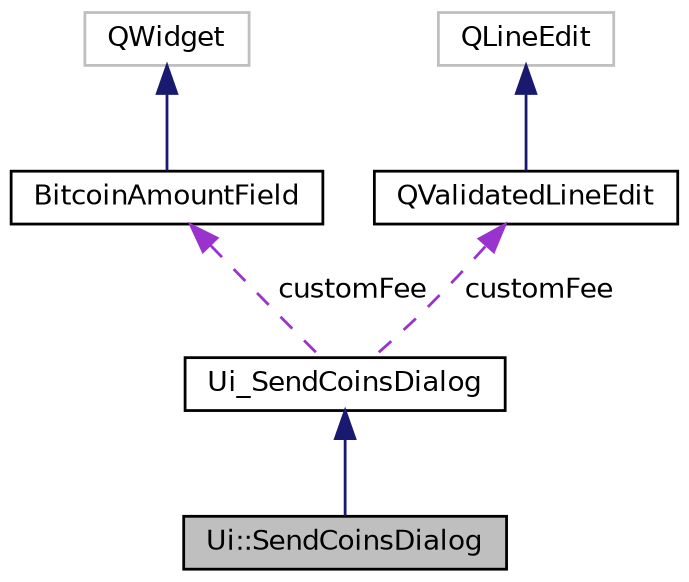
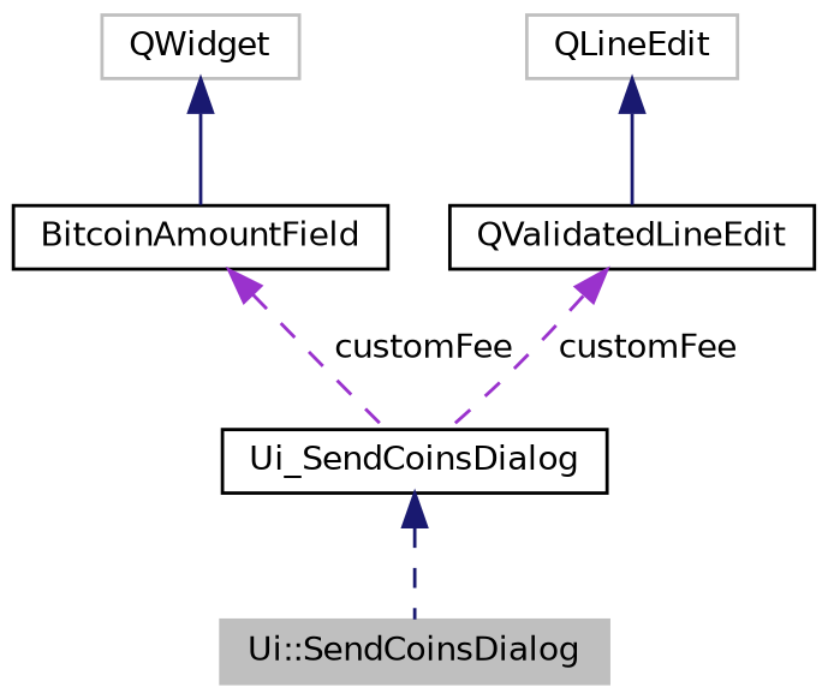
  digraph {
    node [color=black fillcolor=white fontname=Helvetica fontsize=10 shape=record style=filled]
    edge [color=midnightblue dir=back fontname=Helvetica fontsize=10 labelfontname=Helvetica labelfontsize=10 style=solid]
-   n1 [fillcolor=grey75 fontcolor=black height=0.2 label="Ui::SendCoinsDialog" width=0.4]
+   n1 [color=grey75 fillcolor=grey75 fontcolor=black height=0.2 label="Ui::SendCoinsDialog" width=0.4]
    n2 [height=0.2 label=Ui_SendCoinsDialog width=0.4]
    n3 [height=0.2 label=BitcoinAmountField width=0.4]
    n4 [color=grey75 height=0.2 label=QWidget width=0.4]
    n5 [height=0.2 label=QValidatedLineEdit width=0.4]
    n6 [color=grey75 height=0.2 label=QLineEdit width=0.4]
-   n2 -> n1
+   n2 -> n1 [style=dashed]
    n3 -> n2 [color=darkorchid3 label=" customFee" style=dashed]
    n4 -> n3
    n5 -> n2 [color=darkorchid3 label=" customFee" style=dashed]
    n6 -> n5
  }
